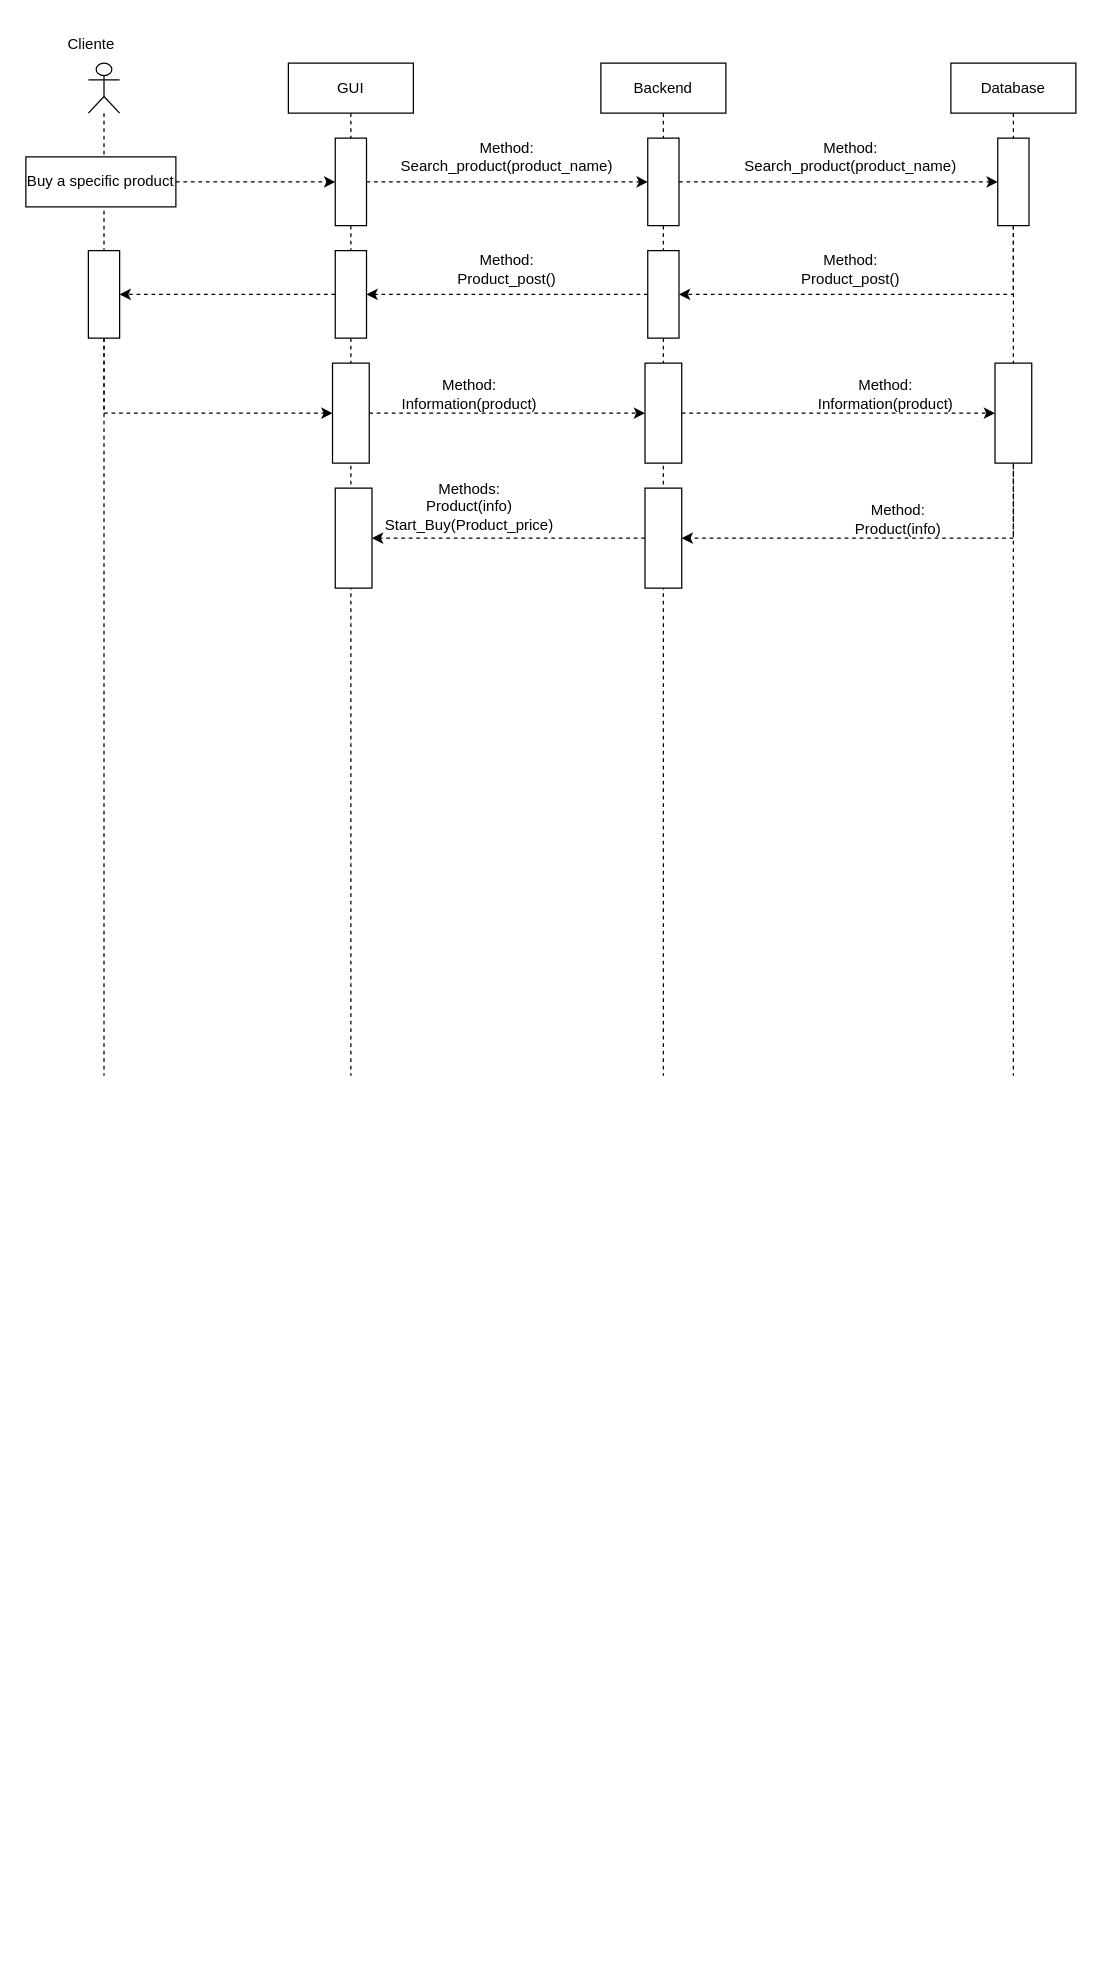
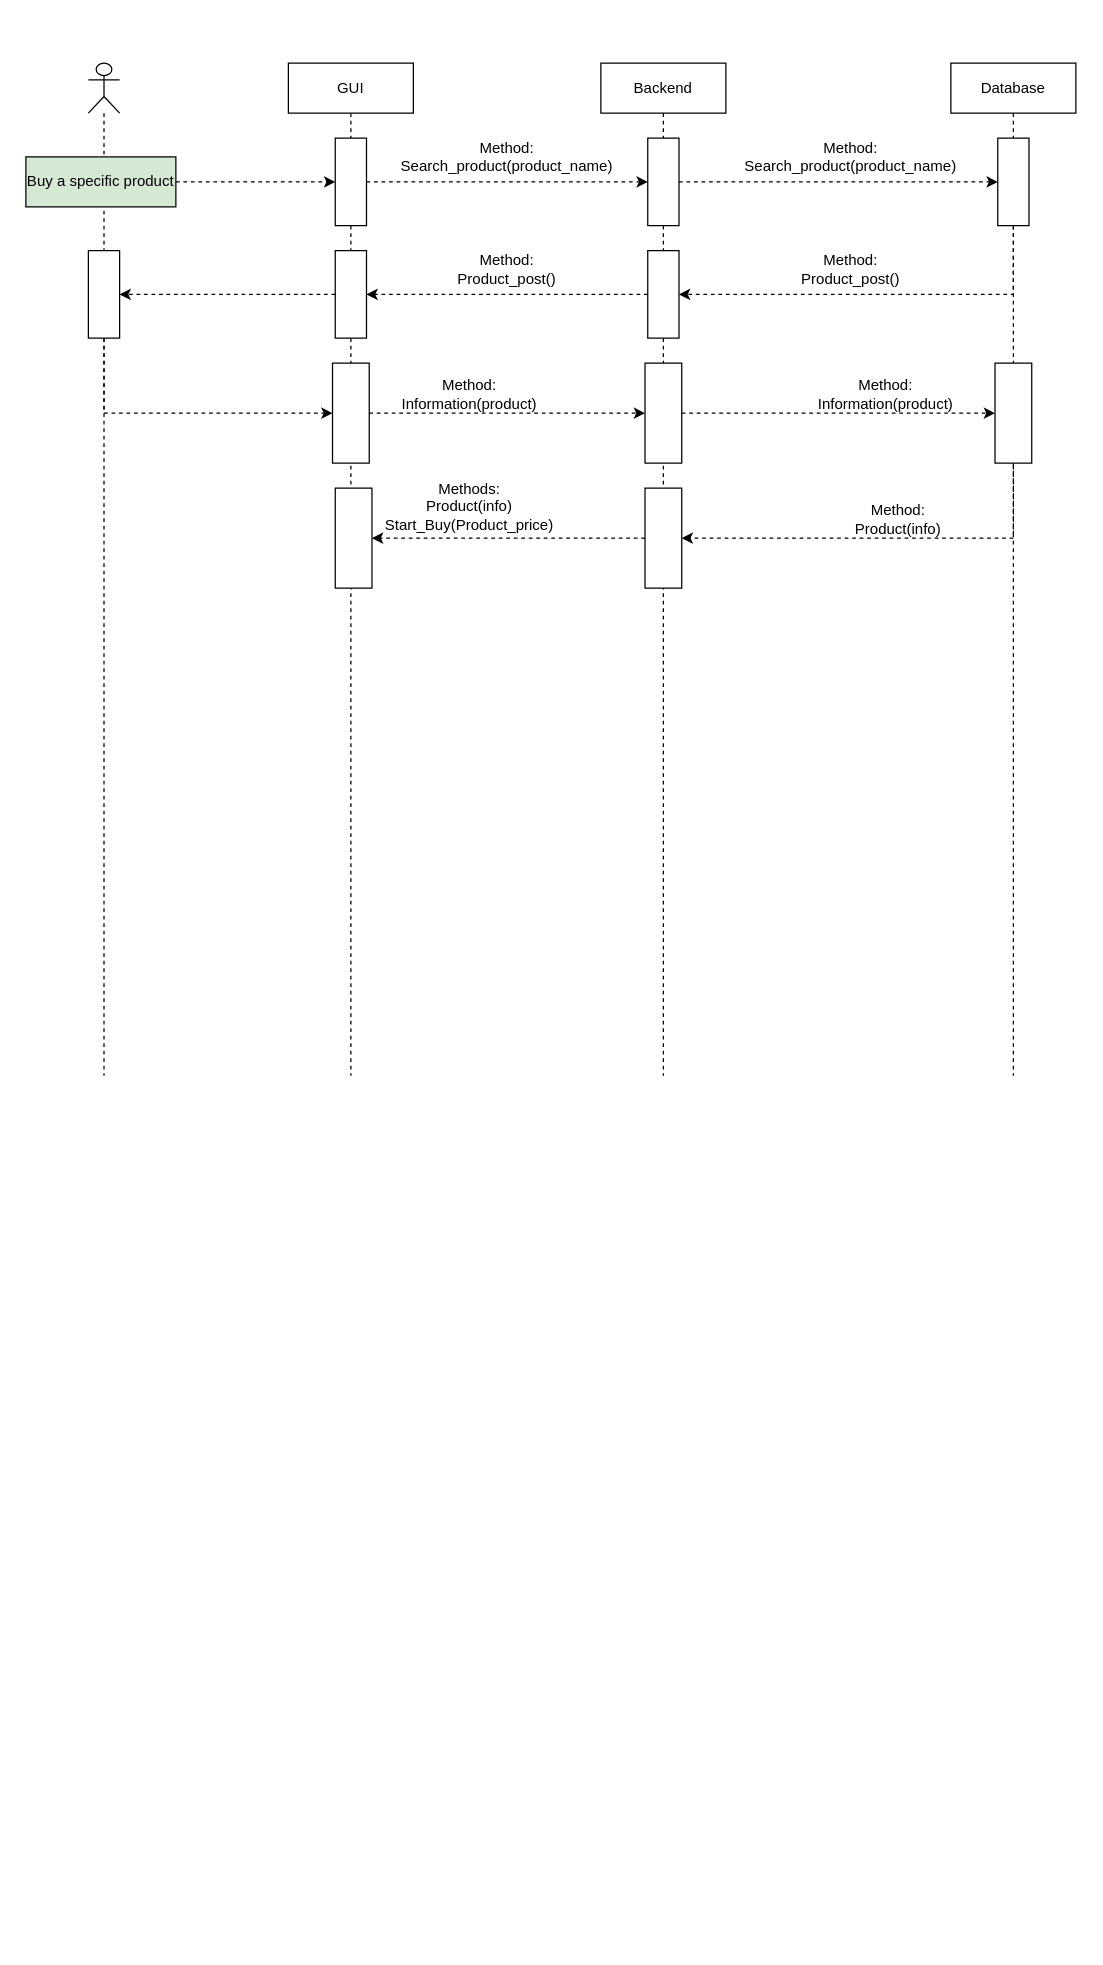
  <mxCell id="0" />
  <mxCell id="1" parent="0" />
- <mxCell id="2" value="Cliente&lt;span style=&quot;white-space: pre;&quot;&gt;&#09;&lt;/span&gt;" style="text;html=1;align=center;verticalAlign=middle;resizable=0;points=[];autosize=1;strokeColor=none;fillColor=none;labelBackgroundColor=none;" parent="1" vertex="1"><mxGeometry x="40" y="20" width="80" height="30" as="geometry" /></mxCell>
  <mxCell id="3" value="" style="endArrow=classic;html=1;rounded=0;exitX=1;exitY=0.5;exitDx=0;exitDy=0;labelBackgroundColor=none;fontColor=default;dashed=1;" parent="1" source="22" target="8" edge="1"><mxGeometry width="50" height="50" relative="1" as="geometry"><mxPoint x="570" y="645" as="sourcePoint" /><mxPoint x="220" y="150" as="targetPoint" /></mxGeometry></mxCell>
  <mxCell id="4" style="edgeStyle=orthogonalEdgeStyle;rounded=0;orthogonalLoop=1;jettySize=auto;html=1;exitX=0.5;exitY=1;exitDx=0;exitDy=0;labelBackgroundColor=none;fontColor=default;" parent="1" edge="1"><mxGeometry relative="1" as="geometry"><mxPoint x="110" y="1550" as="sourcePoint" /><mxPoint x="110" y="1550" as="targetPoint" /></mxGeometry></mxCell>
  <mxCell id="5" value="" style="shape=umlLifeline;perimeter=lifelinePerimeter;whiteSpace=wrap;html=1;container=1;dropTarget=0;collapsible=0;recursiveResize=0;outlineConnect=0;portConstraint=eastwest;newEdgeStyle={&quot;curved&quot;:0,&quot;rounded&quot;:0};participant=umlActor;" parent="1" vertex="1"><mxGeometry x="70" y="50" width="25" height="810" as="geometry" /></mxCell>
  <mxCell id="6" value="" style="html=1;points=[[0,0,0,0,5],[0,1,0,0,-5],[1,0,0,0,5],[1,1,0,0,-5]];perimeter=orthogonalPerimeter;outlineConnect=0;targetShapes=umlLifeline;portConstraint=eastwest;newEdgeStyle={&quot;curved&quot;:0,&quot;rounded&quot;:0};" vertex="1" parent="5"><mxGeometry y="150" width="25" height="70" as="geometry" /></mxCell>
  <mxCell id="7" value="GUI" style="shape=umlLifeline;perimeter=lifelinePerimeter;whiteSpace=wrap;html=1;container=1;dropTarget=0;collapsible=0;recursiveResize=0;outlineConnect=0;portConstraint=eastwest;newEdgeStyle={&quot;curved&quot;:0,&quot;rounded&quot;:0};" parent="1" vertex="1"><mxGeometry x="230" y="50" width="100" height="810" as="geometry" /></mxCell>
  <mxCell id="8" value="" style="html=1;points=[[0,0,0,0,5],[0,1,0,0,-5],[1,0,0,0,5],[1,1,0,0,-5]];perimeter=orthogonalPerimeter;outlineConnect=0;targetShapes=umlLifeline;portConstraint=eastwest;newEdgeStyle={&quot;curved&quot;:0,&quot;rounded&quot;:0};" parent="7" vertex="1"><mxGeometry x="37.5" y="60" width="25" height="70" as="geometry" /></mxCell>
  <mxCell id="9" value="" style="html=1;points=[[0,0,0,0,5],[0,1,0,0,-5],[1,0,0,0,5],[1,1,0,0,-5]];perimeter=orthogonalPerimeter;outlineConnect=0;targetShapes=umlLifeline;portConstraint=eastwest;newEdgeStyle={&quot;curved&quot;:0,&quot;rounded&quot;:0};" parent="7" vertex="1"><mxGeometry x="37.5" y="150" width="25" height="70" as="geometry" /></mxCell>
  <mxCell id="10" value="" style="html=1;points=[[0,0,0,0,5],[0,1,0,0,-5],[1,0,0,0,5],[1,1,0,0,-5]];perimeter=orthogonalPerimeter;outlineConnect=0;targetShapes=umlLifeline;portConstraint=eastwest;newEdgeStyle={&quot;curved&quot;:0,&quot;rounded&quot;:0};" vertex="1" parent="7"><mxGeometry x="35.31" y="240" width="29.38" height="80" as="geometry" /></mxCell>
  <mxCell id="11" value="" style="html=1;points=[[0,0,0,0,5],[0,1,0,0,-5],[1,0,0,0,5],[1,1,0,0,-5]];perimeter=orthogonalPerimeter;outlineConnect=0;targetShapes=umlLifeline;portConstraint=eastwest;newEdgeStyle={&quot;curved&quot;:0,&quot;rounded&quot;:0};" vertex="1" parent="7"><mxGeometry x="37.5" y="340" width="29.38" height="80" as="geometry" /></mxCell>
  <mxCell id="12" value="Backend" style="shape=umlLifeline;perimeter=lifelinePerimeter;whiteSpace=wrap;html=1;container=1;dropTarget=0;collapsible=0;recursiveResize=0;outlineConnect=0;portConstraint=eastwest;newEdgeStyle={&quot;curved&quot;:0,&quot;rounded&quot;:0};" parent="1" vertex="1"><mxGeometry x="480" y="50" width="100" height="810" as="geometry" /></mxCell>
  <mxCell id="13" value="" style="html=1;points=[[0,0,0,0,5],[0,1,0,0,-5],[1,0,0,0,5],[1,1,0,0,-5]];perimeter=orthogonalPerimeter;outlineConnect=0;targetShapes=umlLifeline;portConstraint=eastwest;newEdgeStyle={&quot;curved&quot;:0,&quot;rounded&quot;:0};" parent="12" vertex="1"><mxGeometry x="37.5" y="60" width="25" height="70" as="geometry" /></mxCell>
  <mxCell id="14" value="" style="html=1;points=[[0,0,0,0,5],[0,1,0,0,-5],[1,0,0,0,5],[1,1,0,0,-5]];perimeter=orthogonalPerimeter;outlineConnect=0;targetShapes=umlLifeline;portConstraint=eastwest;newEdgeStyle={&quot;curved&quot;:0,&quot;rounded&quot;:0};" parent="12" vertex="1"><mxGeometry x="37.5" y="150" width="25" height="70" as="geometry" /></mxCell>
  <mxCell id="15" value="" style="html=1;points=[[0,0,0,0,5],[0,1,0,0,-5],[1,0,0,0,5],[1,1,0,0,-5]];perimeter=orthogonalPerimeter;outlineConnect=0;targetShapes=umlLifeline;portConstraint=eastwest;newEdgeStyle={&quot;curved&quot;:0,&quot;rounded&quot;:0};" vertex="1" parent="12"><mxGeometry x="35.31" y="240" width="29.38" height="80" as="geometry" /></mxCell>
  <mxCell id="16" value="" style="html=1;points=[[0,0,0,0,5],[0,1,0,0,-5],[1,0,0,0,5],[1,1,0,0,-5]];perimeter=orthogonalPerimeter;outlineConnect=0;targetShapes=umlLifeline;portConstraint=eastwest;newEdgeStyle={&quot;curved&quot;:0,&quot;rounded&quot;:0};" vertex="1" parent="12"><mxGeometry x="35.31" y="340" width="29.38" height="80" as="geometry" /></mxCell>
  <mxCell id="17" value="Database" style="shape=umlLifeline;perimeter=lifelinePerimeter;whiteSpace=wrap;html=1;container=1;dropTarget=0;collapsible=0;recursiveResize=0;outlineConnect=0;portConstraint=eastwest;newEdgeStyle={&quot;curved&quot;:0,&quot;rounded&quot;:0};" parent="1" vertex="1"><mxGeometry x="760" y="50" width="100" height="810" as="geometry" /></mxCell>
  <mxCell id="18" value="" style="html=1;points=[[0,0,0,0,5],[0,1,0,0,-5],[1,0,0,0,5],[1,1,0,0,-5]];perimeter=orthogonalPerimeter;outlineConnect=0;targetShapes=umlLifeline;portConstraint=eastwest;newEdgeStyle={&quot;curved&quot;:0,&quot;rounded&quot;:0};" parent="17" vertex="1"><mxGeometry x="37.5" y="60" width="25" height="70" as="geometry" /></mxCell>
  <mxCell id="19" value="" style="html=1;points=[[0,0,0,0,5],[0,1,0,0,-5],[1,0,0,0,5],[1,1,0,0,-5]];perimeter=orthogonalPerimeter;outlineConnect=0;targetShapes=umlLifeline;portConstraint=eastwest;newEdgeStyle={&quot;curved&quot;:0,&quot;rounded&quot;:0};" vertex="1" parent="17"><mxGeometry x="35.31" y="240" width="29.38" height="80" as="geometry" /></mxCell>
  <mxCell id="20" value="Method:&lt;div&gt;Information(product)&lt;/div&gt;" style="text;html=1;align=center;verticalAlign=middle;whiteSpace=wrap;rounded=0;" vertex="1" parent="17"><mxGeometry x="-82.19" y="250" width="60" height="30" as="geometry" /></mxCell>
  <mxCell id="21" value="Method:&lt;div&gt;Product(info)&lt;/div&gt;" style="text;html=1;align=center;verticalAlign=middle;whiteSpace=wrap;rounded=0;" vertex="1" parent="17"><mxGeometry x="-72.19" y="350" width="60" height="30" as="geometry" /></mxCell>
- <mxCell id="22" value="Buy a specific product" style="whiteSpace=wrap;html=1;labelBackgroundColor=none;" parent="1" vertex="1"><mxGeometry x="20" y="125" width="120" height="40" as="geometry" /></mxCell>
+ <mxCell id="22" value="Buy a specific product" style="whiteSpace=wrap;html=1;labelBackgroundColor=none;fillColor=#d5e8d4;" parent="1" vertex="1"><mxGeometry x="20" y="125" width="120" height="40" as="geometry" /></mxCell>
  <mxCell id="23" style="edgeStyle=orthogonalEdgeStyle;rounded=0;orthogonalLoop=1;jettySize=auto;html=1;curved=0;dashed=1;" parent="1" source="8" target="13" edge="1"><mxGeometry relative="1" as="geometry" /></mxCell>
  <mxCell id="24" value="Method:&lt;div&gt;Search_product(product_name)&lt;/div&gt;" style="text;html=1;align=center;verticalAlign=middle;whiteSpace=wrap;rounded=0;" parent="1" vertex="1"><mxGeometry x="375" y="110" width="60" height="30" as="geometry" /></mxCell>
  <mxCell id="25" style="edgeStyle=orthogonalEdgeStyle;rounded=0;orthogonalLoop=1;jettySize=auto;html=1;curved=0;dashed=1;" parent="1" source="13" target="18" edge="1"><mxGeometry relative="1" as="geometry" /></mxCell>
  <mxCell id="26" style="edgeStyle=orthogonalEdgeStyle;rounded=0;orthogonalLoop=1;jettySize=auto;html=1;curved=0;dashed=1;" parent="1" source="18" target="14" edge="1"><mxGeometry relative="1" as="geometry"><Array as="points"><mxPoint x="810" y="235" /></Array></mxGeometry></mxCell>
  <mxCell id="27" value="&lt;div&gt;Method: Product_post()&lt;/div&gt;" style="text;html=1;align=center;verticalAlign=middle;whiteSpace=wrap;rounded=0;" parent="1" vertex="1"><mxGeometry x="650" y="200" width="60" height="30" as="geometry" /></mxCell>
  <mxCell id="28" style="edgeStyle=orthogonalEdgeStyle;rounded=0;orthogonalLoop=1;jettySize=auto;html=1;curved=0;dashed=1;" parent="1" source="14" target="9" edge="1"><mxGeometry relative="1" as="geometry" /></mxCell>
  <mxCell id="29" value="Method:&lt;div&gt;Search_product(product_name)&lt;/div&gt;" style="text;html=1;align=center;verticalAlign=middle;whiteSpace=wrap;rounded=0;" vertex="1" parent="1"><mxGeometry x="650" y="110" width="60" height="30" as="geometry" /></mxCell>
  <mxCell id="30" value="&lt;div&gt;Method: Product_post()&lt;/div&gt;" style="text;html=1;align=center;verticalAlign=middle;whiteSpace=wrap;rounded=0;" vertex="1" parent="1"><mxGeometry x="375" y="200" width="60" height="30" as="geometry" /></mxCell>
  <mxCell id="31" style="edgeStyle=orthogonalEdgeStyle;rounded=0;orthogonalLoop=1;jettySize=auto;html=1;dashed=1;" edge="1" parent="1" source="19" target="16"><mxGeometry relative="1" as="geometry"><mxPoint x="674.69" y="360" as="sourcePoint" /><mxPoint x="334.69" y="410" as="targetPoint" /><Array as="points"><mxPoint x="810" y="430" /></Array></mxGeometry></mxCell>
  <mxCell id="32" value="" style="endArrow=classic;html=1;rounded=0;labelBackgroundColor=none;fontColor=default;dashed=1;" edge="1" parent="1" source="10" target="15"><mxGeometry width="50" height="50" relative="1" as="geometry"><mxPoint x="334.69" y="330" as="sourcePoint" /><mxPoint x="414.69" y="330" as="targetPoint" /></mxGeometry></mxCell>
  <mxCell id="33" value="" style="endArrow=classic;html=1;rounded=0;labelBackgroundColor=none;fontColor=default;dashed=1;" edge="1" parent="1" source="15" target="19"><mxGeometry width="50" height="50" relative="1" as="geometry"><mxPoint x="534.69" y="330" as="sourcePoint" /><mxPoint x="614.69" y="330" as="targetPoint" /></mxGeometry></mxCell>
  <mxCell id="34" value="Method:&lt;div&gt;Information(product)&lt;/div&gt;" style="text;html=1;align=center;verticalAlign=middle;whiteSpace=wrap;rounded=0;" vertex="1" parent="1"><mxGeometry x="344.69" y="300" width="60" height="30" as="geometry" /></mxCell>
  <mxCell id="35" style="edgeStyle=orthogonalEdgeStyle;rounded=0;orthogonalLoop=1;jettySize=auto;html=1;dashed=1;" edge="1" parent="1" source="16" target="11"><mxGeometry relative="1" as="geometry"><mxPoint x="519.69" y="460" as="sourcePoint" /><mxPoint x="334.69" y="520" as="targetPoint" /><Array as="points"><mxPoint x="364.69" y="430" /><mxPoint x="364.69" y="430" /></Array></mxGeometry></mxCell>
  <mxCell id="36" value="Methods:&lt;div&gt;Product(info)&lt;/div&gt;&lt;div&gt;Start_Buy(Product_price)&lt;/div&gt;" style="text;html=1;align=center;verticalAlign=middle;whiteSpace=wrap;rounded=0;" vertex="1" parent="1"><mxGeometry x="344.69" y="390" width="60" height="30" as="geometry" /></mxCell>
  <mxCell id="37" style="edgeStyle=orthogonalEdgeStyle;rounded=0;orthogonalLoop=1;jettySize=auto;html=1;curved=0;dashed=1;" edge="1" parent="1" source="9" target="6"><mxGeometry relative="1" as="geometry" /></mxCell>
  <mxCell id="38" style="edgeStyle=orthogonalEdgeStyle;rounded=0;orthogonalLoop=1;jettySize=auto;html=1;curved=0;dashed=1;" edge="1" parent="1" source="6" target="10"><mxGeometry relative="1" as="geometry"><Array as="points"><mxPoint x="83" y="330" /></Array></mxGeometry></mxCell>
